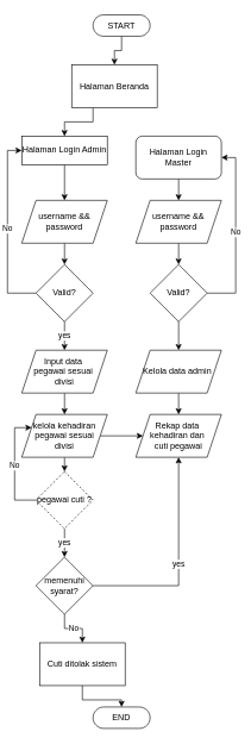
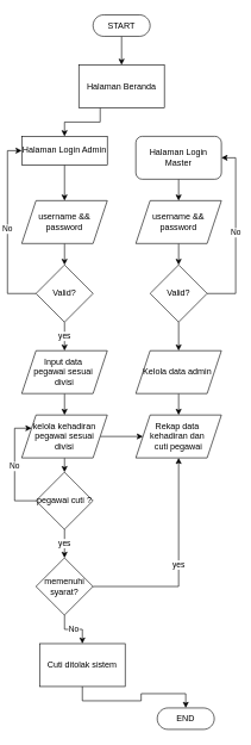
  <mxCell id="0" />
  <mxCell id="1" parent="0" />
  <mxCell id="2" style="edgeStyle=orthogonalEdgeStyle;rounded=0;orthogonalLoop=1;jettySize=auto;html=1;exitX=0.5;exitY=0.5;exitDx=0;exitDy=15;exitPerimeter=0;entryX=0.5;entryY=0;entryDx=0;entryDy=0;" edge="1" parent="1" source="3" target="5"><mxGeometry relative="1" as="geometry" /></mxCell>
  <mxCell id="3" value="START" style="html=1;dashed=0;whiteSpace=wrap;shape=mxgraph.dfd.start" vertex="1" parent="1"><mxGeometry x="130" y="20" width="80" height="30" as="geometry" /></mxCell>
  <mxCell id="4" style="edgeStyle=orthogonalEdgeStyle;rounded=0;orthogonalLoop=1;jettySize=auto;html=1;exitX=0.25;exitY=1;exitDx=0;exitDy=0;entryX=0.5;entryY=0;entryDx=0;entryDy=0;" edge="1" parent="1" source="5" target="16"><mxGeometry relative="1" as="geometry" /></mxCell>
- <mxCell id="5" value="Halaman Beranda" style="rounded=0;whiteSpace=wrap;html=1;" vertex="1" parent="1"><mxGeometry x="100" y="90" width="120" height="60" as="geometry" /></mxCell>
+ <mxCell id="5" value="Halaman Beranda" style="rounded=0;whiteSpace=wrap;html=1;" vertex="1" parent="1"><mxGeometry x="110" y="90" width="120" height="60" as="geometry" /></mxCell>
  <mxCell id="6" style="edgeStyle=orthogonalEdgeStyle;rounded=0;orthogonalLoop=1;jettySize=auto;html=1;exitX=0.5;exitY=1;exitDx=0;exitDy=0;entryX=0.5;entryY=0;entryDx=0;entryDy=0;" edge="1" parent="1" source="7" target="26"><mxGeometry relative="1" as="geometry" /></mxCell>
  <mxCell id="7" value="Input data&amp;nbsp;&lt;div&gt;pegawai sesuai&amp;nbsp;&lt;/div&gt;&lt;div&gt;divisi&lt;/div&gt;" style="shape=parallelogram;perimeter=parallelogramPerimeter;whiteSpace=wrap;html=1;fixedSize=1;" vertex="1" parent="1"><mxGeometry x="30" y="490" width="120" height="60" as="geometry" /></mxCell>
  <mxCell id="8" style="edgeStyle=orthogonalEdgeStyle;rounded=0;orthogonalLoop=1;jettySize=auto;html=1;exitX=0.5;exitY=1;exitDx=0;exitDy=0;entryX=0.5;entryY=0;entryDx=0;entryDy=0;" edge="1" parent="1" source="9" target="11"><mxGeometry relative="1" as="geometry" /></mxCell>
  <mxCell id="9" value="Halaman Login Master" style="whiteSpace=wrap;html=1;rounded=1;" vertex="1" parent="1"><mxGeometry x="190" y="190" width="120" height="60" as="geometry" /></mxCell>
  <mxCell id="10" style="edgeStyle=orthogonalEdgeStyle;rounded=0;orthogonalLoop=1;jettySize=auto;html=1;exitX=0.5;exitY=1;exitDx=0;exitDy=0;entryX=0.5;entryY=0;entryDx=0;entryDy=0;" edge="1" parent="1" source="11" target="21"><mxGeometry relative="1" as="geometry" /></mxCell>
  <mxCell id="11" value="username &amp;amp;&amp;amp;&lt;div&gt;password&lt;/div&gt;" style="shape=parallelogram;perimeter=parallelogramPerimeter;whiteSpace=wrap;html=1;fixedSize=1;" vertex="1" parent="1"><mxGeometry x="190" y="280" width="120" height="60" as="geometry" /></mxCell>
  <mxCell id="12" value="No" style="edgeStyle=orthogonalEdgeStyle;rounded=0;orthogonalLoop=1;jettySize=auto;html=1;exitX=0;exitY=0.5;exitDx=0;exitDy=0;entryX=0;entryY=0.5;entryDx=0;entryDy=0;" edge="1" parent="1" source="14" target="16"><mxGeometry relative="1" as="geometry" /></mxCell>
  <mxCell id="13" value="yes" style="edgeStyle=orthogonalEdgeStyle;rounded=0;orthogonalLoop=1;jettySize=auto;html=1;exitX=0.5;exitY=1;exitDx=0;exitDy=0;entryX=0.5;entryY=0;entryDx=0;entryDy=0;" edge="1" parent="1" source="14" target="7"><mxGeometry relative="1" as="geometry"><mxPoint x="90" y="490" as="targetPoint" /></mxGeometry></mxCell>
  <mxCell id="14" value="Valid?" style="rhombus;whiteSpace=wrap;html=1;" vertex="1" parent="1"><mxGeometry x="50" y="370" width="80" height="80" as="geometry" /></mxCell>
  <mxCell id="15" style="edgeStyle=orthogonalEdgeStyle;rounded=0;orthogonalLoop=1;jettySize=auto;html=1;exitX=0.5;exitY=1;exitDx=0;exitDy=0;entryX=0.5;entryY=0;entryDx=0;entryDy=0;" edge="1" parent="1" source="16" target="18"><mxGeometry relative="1" as="geometry" /></mxCell>
  <mxCell id="16" value="Halaman Login Admin" style="rounded=0;whiteSpace=wrap;html=1;" vertex="1" parent="1"><mxGeometry x="30" y="190" width="120" height="40" as="geometry" /></mxCell>
  <mxCell id="17" style="edgeStyle=orthogonalEdgeStyle;rounded=0;orthogonalLoop=1;jettySize=auto;html=1;exitX=0.5;exitY=1;exitDx=0;exitDy=0;entryX=0.5;entryY=0;entryDx=0;entryDy=0;" edge="1" parent="1" source="18" target="14"><mxGeometry relative="1" as="geometry" /></mxCell>
  <mxCell id="18" value="username &amp;amp;&amp;amp;&lt;div&gt;password&lt;/div&gt;" style="shape=parallelogram;perimeter=parallelogramPerimeter;whiteSpace=wrap;html=1;fixedSize=1;" vertex="1" parent="1"><mxGeometry x="30" y="280" width="120" height="60" as="geometry" /></mxCell>
  <mxCell id="19" value="No" style="edgeStyle=orthogonalEdgeStyle;rounded=0;orthogonalLoop=1;jettySize=auto;html=1;exitX=1;exitY=0.5;exitDx=0;exitDy=0;entryX=1;entryY=0.5;entryDx=0;entryDy=0;" edge="1" parent="1" source="21" target="9"><mxGeometry relative="1" as="geometry"><Array as="points"><mxPoint x="330" y="410" /><mxPoint x="330" y="220" /></Array></mxGeometry></mxCell>
  <mxCell id="20" style="edgeStyle=orthogonalEdgeStyle;rounded=0;orthogonalLoop=1;jettySize=auto;html=1;exitX=0.5;exitY=1;exitDx=0;exitDy=0;entryX=0.5;entryY=0;entryDx=0;entryDy=0;" edge="1" parent="1" source="21" target="23"><mxGeometry relative="1" as="geometry"><mxPoint x="250" y="490" as="targetPoint" /></mxGeometry></mxCell>
  <mxCell id="21" value="Valid?" style="rhombus;whiteSpace=wrap;html=1;" vertex="1" parent="1"><mxGeometry x="210" y="370" width="80" height="80" as="geometry" /></mxCell>
  <mxCell id="22" style="edgeStyle=orthogonalEdgeStyle;rounded=0;orthogonalLoop=1;jettySize=auto;html=1;exitX=0.5;exitY=1;exitDx=0;exitDy=0;entryX=0.5;entryY=0;entryDx=0;entryDy=0;" edge="1" parent="1" source="23" target="30"><mxGeometry relative="1" as="geometry" /></mxCell>
  <mxCell id="23" value="Kelola data admin&amp;nbsp;" style="shape=parallelogram;perimeter=parallelogramPerimeter;whiteSpace=wrap;html=1;fixedSize=1;" vertex="1" parent="1"><mxGeometry x="190" y="490" width="120" height="60" as="geometry" /></mxCell>
  <mxCell id="24" style="edgeStyle=orthogonalEdgeStyle;rounded=0;orthogonalLoop=1;jettySize=auto;html=1;exitX=0.5;exitY=1;exitDx=0;exitDy=0;entryX=0.5;entryY=0;entryDx=0;entryDy=0;" edge="1" parent="1" source="26" target="29"><mxGeometry relative="1" as="geometry" /></mxCell>
  <mxCell id="25" style="edgeStyle=orthogonalEdgeStyle;rounded=0;orthogonalLoop=1;jettySize=auto;html=1;exitX=1;exitY=0.5;exitDx=0;exitDy=0;entryX=0;entryY=0.5;entryDx=0;entryDy=0;" edge="1" parent="1" source="26" target="30"><mxGeometry relative="1" as="geometry" /></mxCell>
  <mxCell id="26" value="kelola kehadiran&lt;div&gt;pegawai sesuai&lt;/div&gt;&lt;div&gt;divisi&lt;/div&gt;" style="shape=parallelogram;perimeter=parallelogramPerimeter;whiteSpace=wrap;html=1;fixedSize=1;" vertex="1" parent="1"><mxGeometry x="30" y="580" width="120" height="60" as="geometry" /></mxCell>
  <mxCell id="27" value="No" style="edgeStyle=orthogonalEdgeStyle;rounded=0;orthogonalLoop=1;jettySize=auto;html=1;exitX=0;exitY=0.5;exitDx=0;exitDy=0;entryX=0;entryY=0.25;entryDx=0;entryDy=0;" edge="1" parent="1" source="29" target="26"><mxGeometry relative="1" as="geometry"><Array as="points"><mxPoint x="20" y="700" /><mxPoint x="20" y="599" /></Array></mxGeometry></mxCell>
  <mxCell id="28" value="yes" style="edgeStyle=orthogonalEdgeStyle;rounded=0;orthogonalLoop=1;jettySize=auto;html=1;exitX=0.5;exitY=1;exitDx=0;exitDy=0;entryX=0.5;entryY=0;entryDx=0;entryDy=0;" edge="1" parent="1" source="29" target="33"><mxGeometry relative="1" as="geometry" /></mxCell>
- <mxCell id="29" value="pegawai cuti ?" style="rhombus;whiteSpace=wrap;html=1;dashed=1;" vertex="1" parent="1"><mxGeometry x="50" y="660" width="80" height="80" as="geometry" /></mxCell>
+ <mxCell id="29" value="pegawai cuti ?" style="rhombus;whiteSpace=wrap;html=1;" vertex="1" parent="1"><mxGeometry x="50" y="660" width="80" height="80" as="geometry" /></mxCell>
  <mxCell id="30" value="Rekap data&amp;nbsp;&lt;div&gt;kehadiran dan&amp;nbsp;&lt;/div&gt;&lt;div&gt;cuti&amp;nbsp;&lt;span style=&quot;background-color: initial;&quot;&gt;pegawai&lt;/span&gt;&lt;/div&gt;" style="shape=parallelogram;perimeter=parallelogramPerimeter;whiteSpace=wrap;html=1;fixedSize=1;" vertex="1" parent="1"><mxGeometry x="190" y="580" width="120" height="60" as="geometry" /></mxCell>
  <mxCell id="31" value="yes" style="edgeStyle=orthogonalEdgeStyle;rounded=0;orthogonalLoop=1;jettySize=auto;html=1;exitX=1;exitY=0.5;exitDx=0;exitDy=0;entryX=0.5;entryY=1;entryDx=0;entryDy=0;" edge="1" parent="1" source="33" target="30"><mxGeometry relative="1" as="geometry" /></mxCell>
  <mxCell id="32" value="No" style="edgeStyle=orthogonalEdgeStyle;rounded=0;orthogonalLoop=1;jettySize=auto;html=1;exitX=0.5;exitY=1;exitDx=0;exitDy=0;entryX=0.5;entryY=0;entryDx=0;entryDy=0;" edge="1" parent="1" source="33" target="34"><mxGeometry relative="1" as="geometry" /></mxCell>
  <mxCell id="33" value="memenuhi&lt;div&gt;syarat?&lt;/div&gt;" style="rhombus;whiteSpace=wrap;html=1;" vertex="1" parent="1"><mxGeometry x="50" y="780" width="80" height="80" as="geometry" /></mxCell>
  <mxCell id="34" value="Cuti ditolak sistem" style="rounded=0;whiteSpace=wrap;html=1;" vertex="1" parent="1"><mxGeometry x="55" y="900" width="120" height="60" as="geometry" /></mxCell>
- <mxCell id="35" value="END" style="html=1;dashed=0;whiteSpace=wrap;shape=mxgraph.dfd.start" vertex="1" parent="1"><mxGeometry x="130" y="990" width="80" height="30" as="geometry" /></mxCell>
+ <mxCell id="35" value="END" style="html=1;dashed=0;whiteSpace=wrap;shape=mxgraph.dfd.start" vertex="1" parent="1"><mxGeometry x="220" y="990" width="80" height="30" as="geometry" /></mxCell>
  <mxCell id="36" style="edgeStyle=orthogonalEdgeStyle;rounded=0;orthogonalLoop=1;jettySize=auto;html=1;exitX=0.5;exitY=1;exitDx=0;exitDy=0;entryX=0.5;entryY=0.5;entryDx=0;entryDy=-15;entryPerimeter=0;" edge="1" parent="1" source="34" target="35"><mxGeometry relative="1" as="geometry" /></mxCell>
